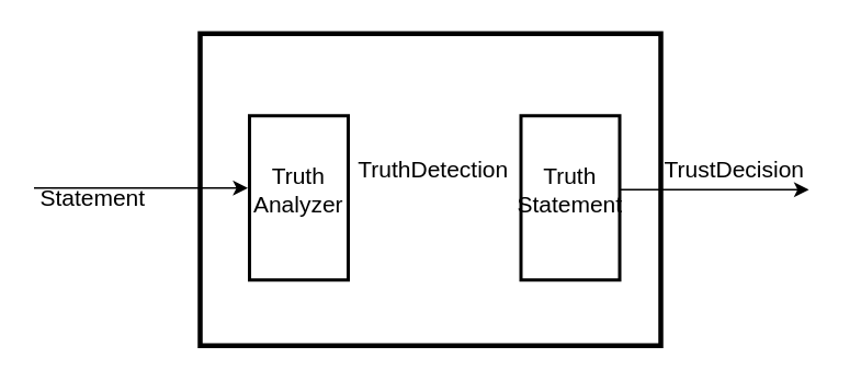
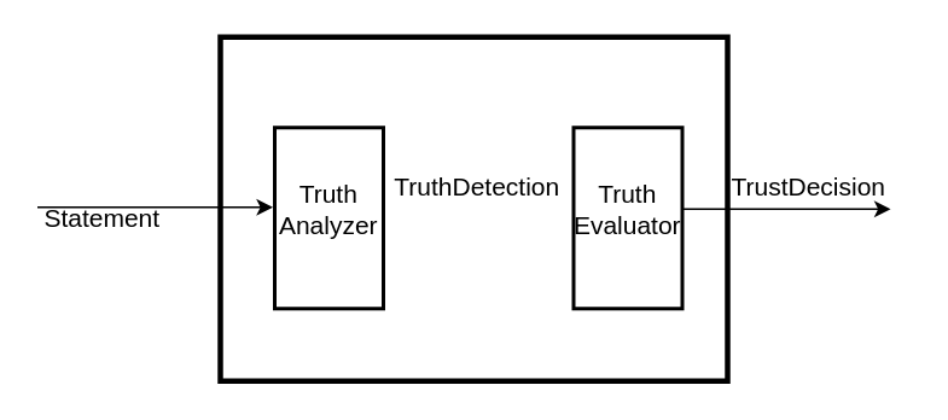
  <mxCell id="0" />
  <mxCell id="1" parent="0" />
  <mxCell id="2" value="" style="rounded=0;whiteSpace=wrap;html=1;fillColor=none;strokeWidth=3;" vertex="1" parent="1"><mxGeometry x="121" y="20" width="280" height="190" as="geometry" /></mxCell>
  <mxCell id="3" value="Statement" style="text;html=1;strokeColor=none;fillColor=none;align=center;verticalAlign=middle;whiteSpace=wrap;rounded=0;strokeWidth=3;fontSize=14;" vertex="1" parent="1"><mxGeometry x="26" y="105" width="60" height="30" as="geometry" /></mxCell>
  <mxCell id="4" value="" style="endArrow=classic;html=1;fontSize=14;" edge="1" parent="1"><mxGeometry width="50" height="50" relative="1" as="geometry"><mxPoint x="20" y="114" as="sourcePoint" /><mxPoint x="150" y="114" as="targetPoint" /></mxGeometry></mxCell>
  <mxCell id="5" value="" style="rounded=0;whiteSpace=wrap;html=1;strokeWidth=2;fontSize=14;fillColor=none;" vertex="1" parent="1"><mxGeometry x="151" y="70" width="60" height="100" as="geometry" /></mxCell>
  <mxCell id="6" value="Truth&lt;br&gt;Analyzer" style="text;html=1;strokeColor=none;fillColor=none;align=center;verticalAlign=middle;whiteSpace=wrap;rounded=0;strokeWidth=2;fontSize=14;" vertex="1" parent="1"><mxGeometry x="151" y="100" width="60" height="30" as="geometry" /></mxCell>
  <mxCell id="7" value="" style="rounded=0;whiteSpace=wrap;html=1;strokeWidth=2;fontSize=14;fillColor=none;" vertex="1" parent="1"><mxGeometry x="316" y="70" width="60" height="100" as="geometry" /></mxCell>
  <mxCell id="8" style="edgeStyle=none;html=1;exitX=1;exitY=0.5;exitDx=0;exitDy=0;fontSize=14;" edge="1" parent="1" source="9"><mxGeometry relative="1" as="geometry"><mxPoint x="491" y="115" as="targetPoint" /></mxGeometry></mxCell>
- <mxCell id="9" value="Truth&lt;br&gt;Statement" style="text;html=1;strokeColor=none;fillColor=none;align=center;verticalAlign=middle;whiteSpace=wrap;rounded=0;strokeWidth=2;fontSize=14;" vertex="1" parent="1"><mxGeometry x="316" y="100" width="60" height="30" as="geometry" /></mxCell>
+ <mxCell id="9" value="Truth&lt;br&gt;Evaluator" style="text;html=1;strokeColor=none;fillColor=none;align=center;verticalAlign=middle;whiteSpace=wrap;rounded=0;strokeWidth=2;fontSize=14;" vertex="1" parent="1"><mxGeometry x="316" y="100" width="60" height="30" as="geometry" /></mxCell>
  <mxCell id="10" value="TruthDetection" style="text;html=1;strokeColor=none;fillColor=none;align=center;verticalAlign=middle;whiteSpace=wrap;rounded=0;strokeWidth=2;fontSize=14;" vertex="1" parent="1"><mxGeometry x="208" y="88" width="110" height="30" as="geometry" /></mxCell>
  <mxCell id="11" value="TrustDecision" style="text;html=1;strokeColor=none;fillColor=none;align=center;verticalAlign=middle;whiteSpace=wrap;rounded=0;strokeWidth=2;fontSize=14;" vertex="1" parent="1"><mxGeometry x="391" y="88" width="110" height="30" as="geometry" /></mxCell>
